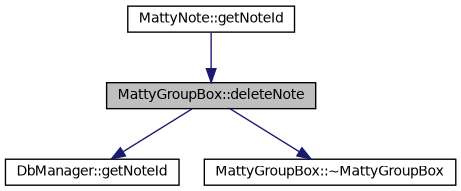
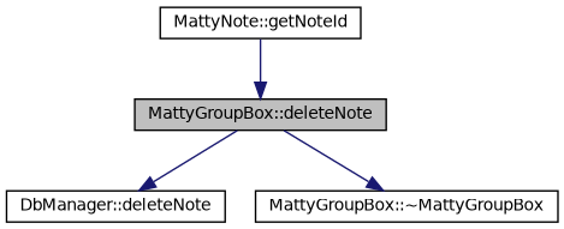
  digraph {
    rankdir=TB
    node [color=black fillcolor=white fontname=Helvetica fontsize=10 shape=record style=filled]
    edge [color=midnightblue fontname=Helvetica fontsize=10 labelfontname=Helvetica labelfontsize=10 style=solid]
    n1 [fillcolor=grey75 fontcolor=black height=0.2 label="MattyGroupBox::deleteNote" width=0.4]
-   n2 [height=0.2 label="DbManager::getNoteId" width=0.4]
+   n2 [height=0.2 label="DbManager::deleteNote" width=0.4]
    n3 [height=0.2 label="MattyGroupBox::~MattyGroupBox" width=0.4]
    n4 [height=0.2 label="MattyNote::getNoteId" width=0.4]
    n1 -> n2
    n1 -> n3
    n4 -> n1
  }
